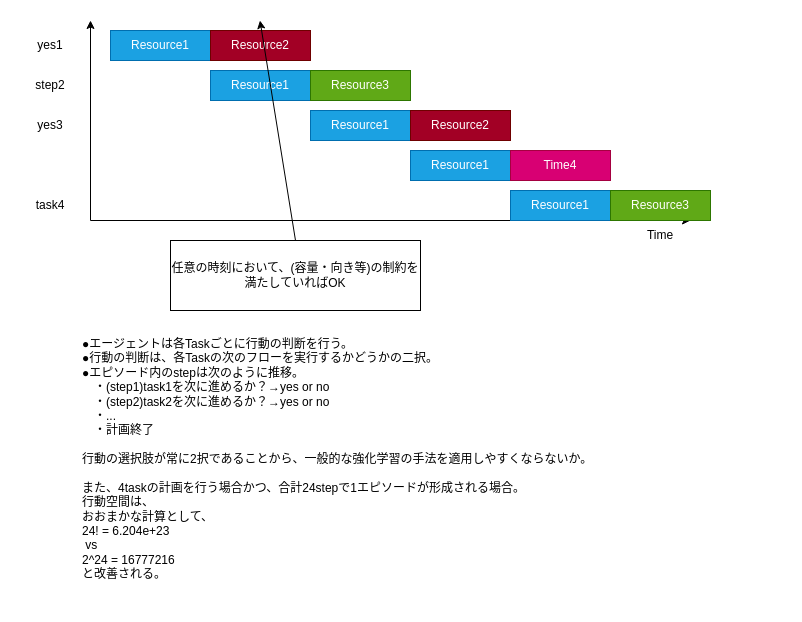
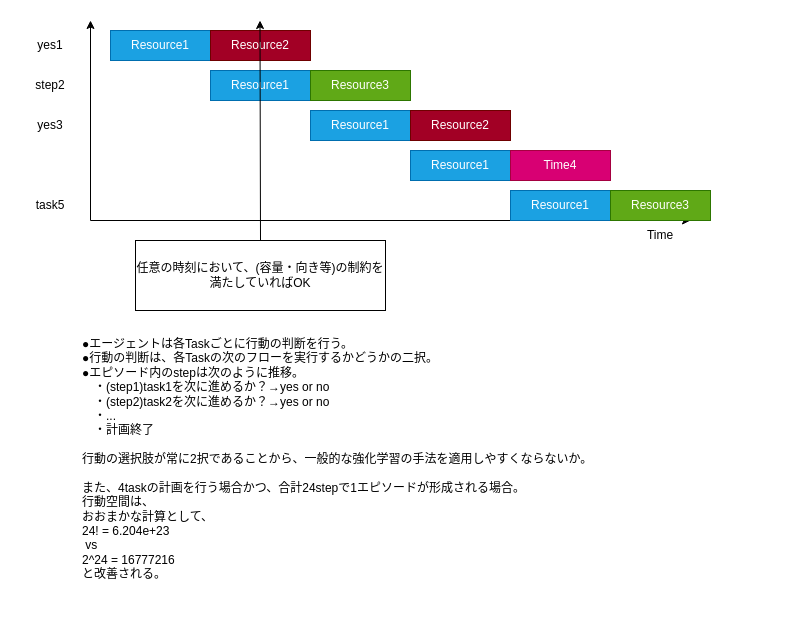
  <mxCell id="0" />
  <mxCell id="1" parent="0" />
  <mxCell id="2" value="Resource1" style="rounded=0;whiteSpace=wrap;html=1;fillColor=#1ba1e2;fontColor=#ffffff;strokeColor=#006EAF;" parent="1" vertex="1"><mxGeometry x="110" y="30" width="100" height="30" as="geometry" /></mxCell>
  <mxCell id="3" value="" style="endArrow=classic;html=1;" parent="1" edge="1"><mxGeometry width="50" height="50" relative="1" as="geometry"><mxPoint x="90" y="220" as="sourcePoint" /><mxPoint x="90" y="20" as="targetPoint" /></mxGeometry></mxCell>
  <mxCell id="4" value="" style="endArrow=classic;html=1;" parent="1" edge="1"><mxGeometry width="50" height="50" relative="1" as="geometry"><mxPoint x="90" y="220" as="sourcePoint" /><mxPoint x="690" y="220" as="targetPoint" /></mxGeometry></mxCell>
  <mxCell id="5" value="yes1" style="text;html=1;strokeColor=none;fillColor=none;align=center;verticalAlign=middle;whiteSpace=wrap;rounded=0;" parent="1" vertex="1"><mxGeometry x="20" y="30" width="60" height="30" as="geometry" /></mxCell>
  <mxCell id="6" value="yes3" style="text;html=1;strokeColor=none;fillColor=none;align=center;verticalAlign=middle;whiteSpace=wrap;rounded=0;" parent="1" vertex="1"><mxGeometry x="20" y="110" width="60" height="30" as="geometry" /></mxCell>
- <mxCell id="7" value="task4" style="text;html=1;strokeColor=none;fillColor=none;align=center;verticalAlign=middle;whiteSpace=wrap;rounded=0;" parent="1" vertex="1"><mxGeometry x="20" y="190" width="60" height="30" as="geometry" /></mxCell>
+ <mxCell id="7" value="task5" style="text;html=1;strokeColor=none;fillColor=none;align=center;verticalAlign=middle;whiteSpace=wrap;rounded=0;" parent="1" vertex="1"><mxGeometry x="20" y="190" width="60" height="30" as="geometry" /></mxCell>
  <mxCell id="8" value="step2" style="text;html=1;strokeColor=none;fillColor=none;align=center;verticalAlign=middle;whiteSpace=wrap;rounded=0;" parent="1" vertex="1"><mxGeometry x="20" y="70" width="60" height="30" as="geometry" /></mxCell>
  <mxCell id="9" value="Time" style="text;html=1;strokeColor=none;fillColor=none;align=center;verticalAlign=middle;whiteSpace=wrap;rounded=0;" parent="1" vertex="1"><mxGeometry x="630" y="220" width="60" height="30" as="geometry" /></mxCell>
  <mxCell id="10" value="Resource1" style="rounded=0;whiteSpace=wrap;html=1;fillColor=#1ba1e2;fontColor=#ffffff;strokeColor=#006EAF;" parent="1" vertex="1"><mxGeometry x="210" y="70" width="100" height="30" as="geometry" /></mxCell>
  <mxCell id="11" value="Resource1" style="rounded=0;whiteSpace=wrap;html=1;fillColor=#1ba1e2;fontColor=#ffffff;strokeColor=#006EAF;" parent="1" vertex="1"><mxGeometry x="310" y="110" width="100" height="30" as="geometry" /></mxCell>
  <mxCell id="12" value="Resource1" style="rounded=0;whiteSpace=wrap;html=1;fillColor=#1ba1e2;fontColor=#ffffff;strokeColor=#006EAF;" parent="1" vertex="1"><mxGeometry x="410" y="150" width="100" height="30" as="geometry" /></mxCell>
  <mxCell id="13" value="Resource1" style="rounded=0;whiteSpace=wrap;html=1;fillColor=#1ba1e2;fontColor=#ffffff;strokeColor=#006EAF;" parent="1" vertex="1"><mxGeometry x="510" y="190" width="100" height="30" as="geometry" /></mxCell>
- <mxCell id="14" value="任意の時刻において、(容量・向き等)の制約を満たしていればOK" style="text;html=1;strokeColor=default;fillColor=none;align=center;verticalAlign=middle;whiteSpace=wrap;rounded=0;" vertex="1" parent="1"><mxGeometry x="170" y="240" width="250" height="70" as="geometry" /></mxCell>
+ <mxCell id="14" value="任意の時刻において、(容量・向き等)の制約を満たしていればOK" style="text;html=1;strokeColor=default;fillColor=none;align=center;verticalAlign=middle;whiteSpace=wrap;rounded=0;" vertex="1" parent="1"><mxGeometry x="135" y="240" width="250" height="70" as="geometry" /></mxCell>
  <mxCell id="15" value="Resource2" style="rounded=0;whiteSpace=wrap;html=1;fillColor=#a20025;fontColor=#ffffff;strokeColor=#6F0000;" vertex="1" parent="1"><mxGeometry x="210" y="30" width="100" height="30" as="geometry" /></mxCell>
  <mxCell id="16" value="Resource3" style="rounded=0;whiteSpace=wrap;html=1;fillColor=#60a917;fontColor=#ffffff;strokeColor=#2D7600;" vertex="1" parent="1"><mxGeometry x="310" y="70" width="100" height="30" as="geometry" /></mxCell>
  <mxCell id="17" value="Resource2" style="rounded=0;whiteSpace=wrap;html=1;fillColor=#a20025;fontColor=#ffffff;strokeColor=#6F0000;" vertex="1" parent="1"><mxGeometry x="410" y="110" width="100" height="30" as="geometry" /></mxCell>
  <mxCell id="18" value="Time4" style="rounded=0;whiteSpace=wrap;html=1;fillColor=#d80073;fontColor=#ffffff;strokeColor=#A50040;" vertex="1" parent="1"><mxGeometry x="510" y="150" width="100" height="30" as="geometry" /></mxCell>
  <mxCell id="19" value="Resource3" style="rounded=0;whiteSpace=wrap;html=1;fillColor=#60a917;fontColor=#ffffff;strokeColor=#2D7600;" vertex="1" parent="1"><mxGeometry x="610" y="190" width="100" height="30" as="geometry" /></mxCell>
  <mxCell id="20" value="" style="endArrow=classic;html=1;exitX=0.5;exitY=0;exitDx=0;exitDy=0;" edge="1" parent="1" source="14"><mxGeometry width="50" height="50" relative="1" as="geometry"><mxPoint x="260" y="230" as="sourcePoint" /><mxPoint x="259.5" y="20" as="targetPoint" /></mxGeometry></mxCell>
  <mxCell id="21" value="●エージェントは各Taskごとに行動の判断を行う。&lt;br&gt;●行動の判断は、各Taskの次のフローを実行するかどうかの二択。&lt;br&gt;●エピソード内のstepは次のように推移。&lt;br&gt;　・(step1)task1を次に進めるか？→yes or no&lt;br&gt;　・(step2)task2を次に進めるか？→yes or no&lt;br&gt;　・...&lt;br&gt;　・計画終了&lt;br&gt;&lt;br&gt;行動の選択肢が常に2択であることから、一般的な強化学習の手法を適用しやすくならないか。&lt;br&gt;&lt;br&gt;また、4taskの計画を行う場合かつ、合計24stepで1エピソードが形成される場合。&lt;br&gt;行動空間は、&lt;br&gt;おおまかな計算として、&lt;br&gt;24! =&amp;nbsp;&lt;span id=&quot;cwos&quot; class=&quot;qv3Wpe&quot;&gt;6.204e+23&lt;/span&gt;&lt;br&gt;&amp;nbsp;vs &lt;br&gt;2^24 =&amp;nbsp;&lt;span id=&quot;cwos&quot; class=&quot;qv3Wpe&quot;&gt;16777216&lt;br&gt;と改善される。&lt;br&gt;&lt;/span&gt;" style="text;html=1;strokeColor=none;fillColor=none;align=left;verticalAlign=top;whiteSpace=wrap;rounded=0;" vertex="1" parent="1"><mxGeometry x="80" y="330" width="700" height="270" as="geometry" /></mxCell>
